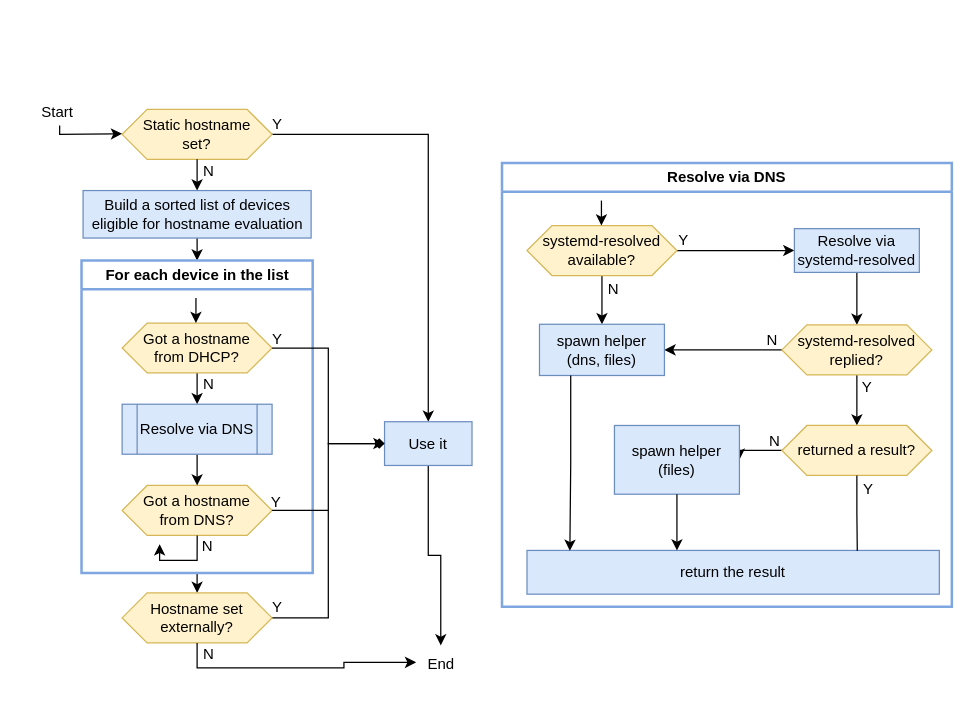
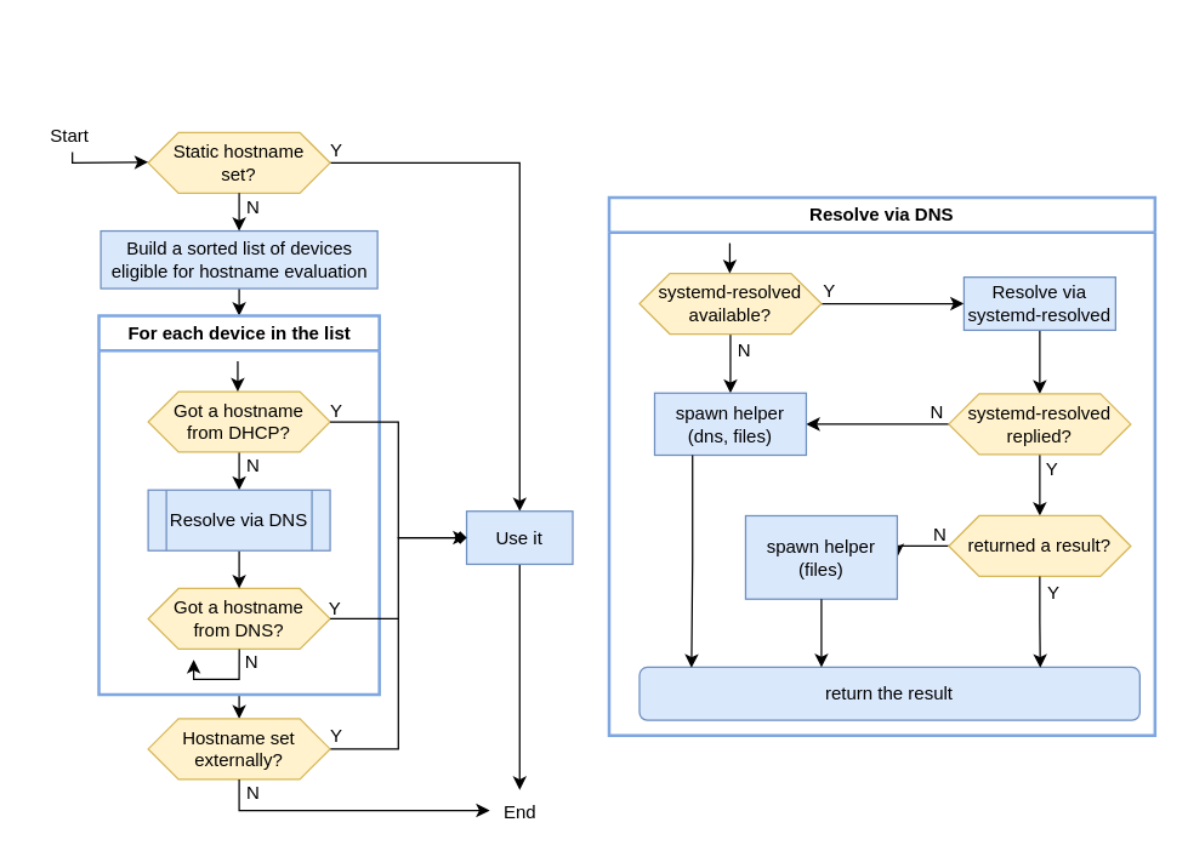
  <mxCell id="0" />
  <mxCell id="1" parent="0" />
  <mxCell id="2" value="" style="rounded=0;html=1;jettySize=auto;orthogonalLoop=1;fontSize=11;endArrow=block;endFill=0;endSize=8;strokeWidth=1;shadow=0;labelBackgroundColor=none;edgeStyle=orthogonalEdgeStyle;" parent="1" edge="1"><mxGeometry relative="1" as="geometry"><mxPoint x="207" y="20" as="sourcePoint" /></mxGeometry></mxCell>
  <mxCell id="3" value="Yes" style="rounded=0;html=1;jettySize=auto;orthogonalLoop=1;fontSize=11;endArrow=block;endFill=0;endSize=8;strokeWidth=1;shadow=0;labelBackgroundColor=none;edgeStyle=orthogonalEdgeStyle;" parent="1" edge="1"><mxGeometry y="20" relative="1" as="geometry"><mxPoint as="offset" /><mxPoint x="207" y="190" as="targetPoint" /></mxGeometry></mxCell>
  <mxCell id="4" value="No" style="edgeStyle=orthogonalEdgeStyle;rounded=0;html=1;jettySize=auto;orthogonalLoop=1;fontSize=11;endArrow=block;endFill=0;endSize=8;strokeWidth=1;shadow=0;labelBackgroundColor=none;" parent="1" edge="1"><mxGeometry y="10" relative="1" as="geometry"><mxPoint as="offset" /><mxPoint x="257" y="110" as="sourcePoint" /></mxGeometry></mxCell>
  <mxCell id="5" value="No" style="rounded=0;html=1;jettySize=auto;orthogonalLoop=1;fontSize=11;endArrow=block;endFill=0;endSize=8;strokeWidth=1;shadow=0;labelBackgroundColor=none;edgeStyle=orthogonalEdgeStyle;" parent="1" edge="1"><mxGeometry x="0.333" y="20" relative="1" as="geometry"><mxPoint as="offset" /><mxPoint x="207" y="330" as="targetPoint" /></mxGeometry></mxCell>
  <mxCell id="6" value="Yes" style="edgeStyle=orthogonalEdgeStyle;rounded=0;html=1;jettySize=auto;orthogonalLoop=1;fontSize=11;endArrow=block;endFill=0;endSize=8;strokeWidth=1;shadow=0;labelBackgroundColor=none;" parent="1" edge="1"><mxGeometry y="10" relative="1" as="geometry"><mxPoint as="offset" /><mxPoint x="257" y="230" as="sourcePoint" /></mxGeometry></mxCell>
  <mxCell id="7" style="edgeStyle=orthogonalEdgeStyle;rounded=0;orthogonalLoop=1;jettySize=auto;html=1;exitX=1;exitY=0.5;exitDx=0;exitDy=0;entryX=0.5;entryY=0;entryDx=0;entryDy=0;" edge="1" parent="1" source="8" target="27"><mxGeometry relative="1" as="geometry"><mxPoint x="427" y="20" as="targetPoint" /></mxGeometry></mxCell>
  <mxCell id="8" value="&lt;div style=&quot;&quot;&gt;&lt;font style=&quot;font-size: 12px;&quot;&gt;Static hostname&lt;/font&gt;&lt;/div&gt;&lt;div style=&quot;&quot;&gt;&lt;font style=&quot;font-size: 12px;&quot;&gt;set?&lt;/font&gt;&lt;/div&gt;" style="shape=hexagon;perimeter=hexagonPerimeter2;whiteSpace=wrap;html=1;fixedSize=1;fillColor=#fff2cc;strokeColor=#d6b656;" vertex="1" parent="1"><mxGeometry x="97" y="87" width="120" height="40" as="geometry" /></mxCell>
  <mxCell id="9" style="edgeStyle=orthogonalEdgeStyle;rounded=0;orthogonalLoop=1;jettySize=auto;html=1;exitX=0.5;exitY=1;exitDx=0;exitDy=0;entryX=0.5;entryY=0;entryDx=0;entryDy=0;" edge="1" parent="1" source="10" target="13"><mxGeometry relative="1" as="geometry" /></mxCell>
  <mxCell id="10" value="Build a sorted list of devices eligible for hostname evaluation" style="rounded=0;whiteSpace=wrap;html=1;fillColor=#dae8fc;strokeColor=#6c8ebf;" vertex="1" parent="1"><mxGeometry x="65.75" y="152" width="182.5" height="38" as="geometry" /></mxCell>
  <mxCell id="11" value="" style="endArrow=classic;html=1;rounded=0;exitX=0.5;exitY=1;exitDx=0;exitDy=0;" edge="1" parent="1" source="8" target="10"><mxGeometry width="50" height="50" relative="1" as="geometry"><mxPoint x="377" y="260" as="sourcePoint" /><mxPoint x="427" y="210" as="targetPoint" /></mxGeometry></mxCell>
  <mxCell id="12" style="edgeStyle=orthogonalEdgeStyle;rounded=0;orthogonalLoop=1;jettySize=auto;html=1;exitX=0.5;exitY=1;exitDx=0;exitDy=0;entryX=0.5;entryY=0;entryDx=0;entryDy=0;" edge="1" parent="1" source="13" target="33"><mxGeometry relative="1" as="geometry" /></mxCell>
  <mxCell id="13" value="For each device in the list" style="swimlane;whiteSpace=wrap;html=1;strokeWidth=2;strokeColor=#7EA6E0;" vertex="1" parent="1"><mxGeometry x="64.5" y="208" width="185" height="250" as="geometry"><mxRectangle x="85" y="320" width="120" height="30" as="alternateBounds" /></mxGeometry></mxCell>
  <mxCell id="14" style="edgeStyle=orthogonalEdgeStyle;rounded=0;orthogonalLoop=1;jettySize=auto;html=1;exitX=0.5;exitY=1;exitDx=0;exitDy=0;entryX=0.5;entryY=0;entryDx=0;entryDy=0;" edge="1" parent="13" source="15" target="20"><mxGeometry relative="1" as="geometry" /></mxCell>
  <mxCell id="15" value="&lt;div&gt;Got a hostname&lt;/div&gt;&lt;div&gt;from DHCP?&lt;br&gt;&lt;/div&gt;" style="shape=hexagon;perimeter=hexagonPerimeter2;whiteSpace=wrap;html=1;fixedSize=1;fillColor=#fff2cc;strokeColor=#d6b656;" vertex="1" parent="13"><mxGeometry x="32.5" y="50" width="120" height="40" as="geometry" /></mxCell>
  <mxCell id="16" value="&lt;div&gt;Got a hostname&lt;/div&gt;&lt;div&gt;from DNS?&lt;br&gt;&lt;/div&gt;" style="shape=hexagon;perimeter=hexagonPerimeter2;whiteSpace=wrap;html=1;fixedSize=1;fillColor=#fff2cc;strokeColor=#d6b656;" vertex="1" parent="13"><mxGeometry x="32.5" y="180" width="120" height="40" as="geometry" /></mxCell>
  <mxCell id="17" value="" style="endArrow=classic;html=1;rounded=0;" edge="1" parent="13"><mxGeometry width="50" height="50" relative="1" as="geometry"><mxPoint x="91.58" y="30" as="sourcePoint" /><mxPoint x="91.58" y="50" as="targetPoint" /></mxGeometry></mxCell>
  <mxCell id="18" value="" style="endArrow=classic;html=1;rounded=0;" edge="1" parent="13"><mxGeometry width="50" height="50" relative="1" as="geometry"><mxPoint x="92.58" y="220" as="sourcePoint" /><mxPoint x="62.5" y="227" as="targetPoint" /><Array as="points"><mxPoint x="92.5" y="240" /><mxPoint x="62.5" y="240" /></Array></mxGeometry></mxCell>
  <mxCell id="19" style="edgeStyle=orthogonalEdgeStyle;rounded=0;orthogonalLoop=1;jettySize=auto;html=1;exitX=0.5;exitY=1;exitDx=0;exitDy=0;entryX=0.5;entryY=0;entryDx=0;entryDy=0;" edge="1" parent="13" source="20" target="16"><mxGeometry relative="1" as="geometry" /></mxCell>
  <mxCell id="20" value="Resolve via DNS" style="shape=process;whiteSpace=wrap;html=1;backgroundOutline=1;fillColor=#dae8fc;strokeColor=#6c8ebf;" vertex="1" parent="13"><mxGeometry x="32.5" y="115" width="120" height="40" as="geometry" /></mxCell>
  <mxCell id="21" value="Y" style="text;html=1;align=center;verticalAlign=middle;resizable=0;points=[];autosize=1;strokeColor=none;fillColor=none;" vertex="1" parent="13"><mxGeometry x="141.5" y="48" width="30" height="30" as="geometry" /></mxCell>
  <mxCell id="22" value="Y" style="text;html=1;align=center;verticalAlign=middle;resizable=0;points=[];autosize=1;strokeColor=none;fillColor=none;" vertex="1" parent="13"><mxGeometry x="140.5" y="179" width="30" height="30" as="geometry" /></mxCell>
  <mxCell id="23" value="N" style="text;html=1;align=center;verticalAlign=middle;resizable=0;points=[];autosize=1;strokeColor=none;fillColor=none;" vertex="1" parent="13"><mxGeometry x="85.5" y="214" width="30" height="30" as="geometry" /></mxCell>
  <mxCell id="24" value="N" style="text;html=1;align=center;verticalAlign=middle;resizable=0;points=[];autosize=1;strokeColor=none;fillColor=none;" vertex="1" parent="13"><mxGeometry x="86.5" y="84" width="30" height="30" as="geometry" /></mxCell>
  <mxCell id="25" value="" style="endArrow=none;html=1;rounded=0;exitX=1;exitY=0.5;exitDx=0;exitDy=0;" edge="1" parent="13" source="16"><mxGeometry width="50" height="50" relative="1" as="geometry"><mxPoint x="152.5" y="202" as="sourcePoint" /><mxPoint x="197.5" y="200" as="targetPoint" /></mxGeometry></mxCell>
  <mxCell id="26" style="edgeStyle=orthogonalEdgeStyle;rounded=0;orthogonalLoop=1;jettySize=auto;html=1;exitX=0.5;exitY=1;exitDx=0;exitDy=0;" edge="1" parent="1" source="27" target="35"><mxGeometry relative="1" as="geometry"><mxPoint x="342" y="400" as="targetPoint" /></mxGeometry></mxCell>
  <mxCell id="27" value="Use it" style="rounded=0;whiteSpace=wrap;html=1;fillColor=#dae8fc;strokeColor=#6c8ebf;" vertex="1" parent="1"><mxGeometry x="307" y="337" width="70" height="35" as="geometry" /></mxCell>
  <mxCell id="28" style="edgeStyle=orthogonalEdgeStyle;rounded=0;orthogonalLoop=1;jettySize=auto;html=1;exitX=1;exitY=0.5;exitDx=0;exitDy=0;entryX=0;entryY=0.5;entryDx=0;entryDy=0;endArrow=diamond;" edge="1" parent="1" source="15" target="27"><mxGeometry relative="1" as="geometry"><Array as="points"><mxPoint x="262" y="278" /><mxPoint x="262" y="355" /></Array></mxGeometry></mxCell>
  <mxCell id="29" value="" style="endArrow=classic;html=1;rounded=0;" edge="1" parent="1"><mxGeometry width="50" height="50" relative="1" as="geometry"><mxPoint x="47" y="100" as="sourcePoint" /><mxPoint x="97" y="106.58" as="targetPoint" /><Array as="points"><mxPoint x="47" y="107" /></Array></mxGeometry></mxCell>
  <mxCell id="30" value="Y" style="text;html=1;align=center;verticalAlign=middle;resizable=0;points=[];autosize=1;strokeColor=none;fillColor=none;" vertex="1" parent="1"><mxGeometry x="206" y="84" width="30" height="30" as="geometry" /></mxCell>
  <mxCell id="31" value="N" style="text;html=1;align=center;verticalAlign=middle;resizable=0;points=[];autosize=1;strokeColor=none;fillColor=none;" vertex="1" parent="1"><mxGeometry x="151" y="122" width="30" height="30" as="geometry" /></mxCell>
  <mxCell id="32" style="edgeStyle=orthogonalEdgeStyle;rounded=0;orthogonalLoop=1;jettySize=auto;html=1;exitX=1;exitY=0.5;exitDx=0;exitDy=0;entryX=0;entryY=0.5;entryDx=0;entryDy=0;" edge="1" parent="1" source="33" target="27"><mxGeometry relative="1" as="geometry"><Array as="points"><mxPoint x="262" y="494" /><mxPoint x="262" y="355" /></Array></mxGeometry></mxCell>
  <mxCell id="33" value="Hostname set externally?" style="shape=hexagon;perimeter=hexagonPerimeter2;whiteSpace=wrap;html=1;fixedSize=1;fillColor=#fff2cc;strokeColor=#d6b656;" vertex="1" parent="1"><mxGeometry x="97" y="474" width="120" height="40" as="geometry" /></mxCell>
  <mxCell id="34" value="Start" style="text;html=1;align=center;verticalAlign=middle;resizable=0;points=[];autosize=1;strokeColor=none;fillColor=none;" vertex="1" parent="1"><mxGeometry x="20" y="75" width="50" height="30" as="geometry" /></mxCell>
- <mxCell id="35" value="End" style="text;html=1;align=center;verticalAlign=middle;resizable=0;points=[];autosize=1;strokeColor=none;fillColor=none;" vertex="1" parent="1"><mxGeometry x="332" y="516" width="40" height="30" as="geometry" /></mxCell>
+ <mxCell id="35" value="End" style="text;html=1;align=center;verticalAlign=middle;resizable=0;points=[];autosize=1;strokeColor=none;fillColor=none;" vertex="1" parent="1"><mxGeometry x="322" y="521" width="40" height="30" as="geometry" /></mxCell>
  <mxCell id="36" value="Resolve via DNS" style="swimlane;whiteSpace=wrap;html=1;strokeWidth=2;strokeColor=#7EA6E0;" vertex="1" parent="1"><mxGeometry x="401" y="130" width="360" height="355" as="geometry"><mxRectangle x="85" y="320" width="120" height="30" as="alternateBounds" /></mxGeometry></mxCell>
  <mxCell id="37" style="edgeStyle=orthogonalEdgeStyle;rounded=0;orthogonalLoop=1;jettySize=auto;html=1;exitX=1;exitY=0.5;exitDx=0;exitDy=0;entryX=0;entryY=0.5;entryDx=0;entryDy=0;" edge="1" parent="36" source="39" target="42"><mxGeometry relative="1" as="geometry" /></mxCell>
  <mxCell id="38" style="edgeStyle=orthogonalEdgeStyle;rounded=0;orthogonalLoop=1;jettySize=auto;html=1;entryX=0.5;entryY=0;entryDx=0;entryDy=0;" edge="1" parent="36" source="39" target="46"><mxGeometry relative="1" as="geometry" /></mxCell>
  <mxCell id="39" value="&lt;div&gt;systemd-resolved&lt;/div&gt;&lt;div&gt;available?&lt;br&gt;&lt;/div&gt;" style="shape=hexagon;perimeter=hexagonPerimeter2;whiteSpace=wrap;html=1;fixedSize=1;fillColor=#fff2cc;strokeColor=#d6b656;" vertex="1" parent="36"><mxGeometry x="20" y="50" width="120" height="40" as="geometry" /></mxCell>
  <mxCell id="40" value="" style="endArrow=classic;html=1;rounded=0;" edge="1" parent="36"><mxGeometry width="50" height="50" relative="1" as="geometry"><mxPoint x="79.58" y="30" as="sourcePoint" /><mxPoint x="79.58" y="50" as="targetPoint" /></mxGeometry></mxCell>
  <mxCell id="41" style="edgeStyle=orthogonalEdgeStyle;rounded=0;orthogonalLoop=1;jettySize=auto;html=1;exitX=0.5;exitY=1;exitDx=0;exitDy=0;entryX=0.5;entryY=0;entryDx=0;entryDy=0;" edge="1" parent="36" source="42" target="45"><mxGeometry relative="1" as="geometry" /></mxCell>
  <mxCell id="42" value="Resolve via systemd-resolved" style="rounded=0;whiteSpace=wrap;html=1;fillColor=#dae8fc;strokeColor=#6c8ebf;" vertex="1" parent="36"><mxGeometry x="234" y="52.5" width="100" height="35" as="geometry" /></mxCell>
  <mxCell id="43" style="edgeStyle=orthogonalEdgeStyle;rounded=0;orthogonalLoop=1;jettySize=auto;html=1;exitX=0.5;exitY=1;exitDx=0;exitDy=0;entryX=0.5;entryY=0;entryDx=0;entryDy=0;" edge="1" parent="36" source="45" target="48"><mxGeometry relative="1" as="geometry" /></mxCell>
  <mxCell id="44" style="edgeStyle=orthogonalEdgeStyle;rounded=0;orthogonalLoop=1;jettySize=auto;html=1;entryX=1;entryY=0.5;entryDx=0;entryDy=0;" edge="1" parent="36" source="45" target="46"><mxGeometry relative="1" as="geometry" /></mxCell>
  <mxCell id="45" value="&lt;div&gt;systemd-resolved&lt;/div&gt;&lt;div&gt;replied?&lt;br&gt;&lt;/div&gt;" style="shape=hexagon;perimeter=hexagonPerimeter2;whiteSpace=wrap;html=1;fixedSize=1;fillColor=#fff2cc;strokeColor=#d6b656;" vertex="1" parent="36"><mxGeometry x="224" y="129.5" width="120" height="40" as="geometry" /></mxCell>
  <mxCell id="46" value="&lt;div&gt;spawn helper (dns, files)&lt;/div&gt;" style="rounded=0;whiteSpace=wrap;html=1;fillColor=#dae8fc;strokeColor=#6c8ebf;" vertex="1" parent="36"><mxGeometry x="30" y="129" width="100" height="41" as="geometry" /></mxCell>
  <mxCell id="47" style="edgeStyle=orthogonalEdgeStyle;rounded=0;orthogonalLoop=1;jettySize=auto;html=1;exitX=0;exitY=0.5;exitDx=0;exitDy=0;entryX=1;entryY=0.5;entryDx=0;entryDy=0;" edge="1" parent="36" source="48" target="51"><mxGeometry relative="1" as="geometry" /></mxCell>
  <mxCell id="48" value="returned a result?" style="shape=hexagon;perimeter=hexagonPerimeter2;whiteSpace=wrap;html=1;fixedSize=1;fillColor=#fff2cc;strokeColor=#d6b656;" vertex="1" parent="36"><mxGeometry x="224" y="210" width="120" height="40" as="geometry" /></mxCell>
- <mxCell id="49" value="return the result" style="rounded=0;whiteSpace=wrap;html=1;fillColor=#dae8fc;strokeColor=#6c8ebf;" vertex="1" parent="36"><mxGeometry x="20" y="310" width="330" height="35" as="geometry" /></mxCell>
- <mxCell id="50" style="edgeStyle=orthogonalEdgeStyle;rounded=0;orthogonalLoop=1;jettySize=auto;html=1;entryX=0.801;entryY=0.01;entryDx=0;entryDy=0;entryPerimeter=0;endArrow=none;" edge="1" parent="36" source="48" target="49"><mxGeometry relative="1" as="geometry" /></mxCell>
+ <mxCell id="49" value="return the result" style="whiteSpace=wrap;html=1;fillColor=#dae8fc;strokeColor=#6c8ebf;rounded=1;" vertex="1" parent="36"><mxGeometry x="20" y="310" width="330" height="35" as="geometry" /></mxCell>
+ <mxCell id="50" style="edgeStyle=orthogonalEdgeStyle;rounded=0;orthogonalLoop=1;jettySize=auto;html=1;entryX=0.801;entryY=0.01;entryDx=0;entryDy=0;entryPerimeter=0;" edge="1" parent="36" source="48" target="49"><mxGeometry relative="1" as="geometry" /></mxCell>
  <mxCell id="51" value="&lt;div&gt;spawn helper (files)&lt;br&gt;&lt;/div&gt;" style="rounded=0;whiteSpace=wrap;html=1;fillColor=#dae8fc;strokeColor=#6c8ebf;" vertex="1" parent="36"><mxGeometry x="90" y="210" width="100" height="55" as="geometry" /></mxCell>
  <mxCell id="52" style="edgeStyle=orthogonalEdgeStyle;rounded=0;orthogonalLoop=1;jettySize=auto;html=1;exitX=0.25;exitY=1;exitDx=0;exitDy=0;entryX=0.104;entryY=0.01;entryDx=0;entryDy=0;entryPerimeter=0;" edge="1" parent="36" source="46" target="49"><mxGeometry relative="1" as="geometry" /></mxCell>
  <mxCell id="53" style="edgeStyle=orthogonalEdgeStyle;rounded=0;orthogonalLoop=1;jettySize=auto;html=1;exitX=0.5;exitY=1;exitDx=0;exitDy=0;" edge="1" parent="36" source="51"><mxGeometry relative="1" as="geometry"><mxPoint x="140" y="310" as="targetPoint" /></mxGeometry></mxCell>
  <mxCell id="54" value="N" style="text;html=1;align=center;verticalAlign=middle;resizable=0;points=[];autosize=1;strokeColor=none;fillColor=none;" vertex="1" parent="1"><mxGeometry x="475" y="216" width="30" height="30" as="geometry" /></mxCell>
  <mxCell id="55" value="Y" style="text;html=1;align=center;verticalAlign=middle;resizable=0;points=[];autosize=1;strokeColor=none;fillColor=none;" vertex="1" parent="1"><mxGeometry x="531" y="177" width="30" height="30" as="geometry" /></mxCell>
  <mxCell id="56" value="N" style="text;html=1;align=center;verticalAlign=middle;resizable=0;points=[];autosize=1;strokeColor=none;fillColor=none;" vertex="1" parent="1"><mxGeometry x="602" y="257" width="30" height="30" as="geometry" /></mxCell>
  <mxCell id="57" value="Y" style="text;html=1;align=center;verticalAlign=middle;resizable=0;points=[];autosize=1;strokeColor=none;fillColor=none;" vertex="1" parent="1"><mxGeometry x="678" y="295" width="30" height="30" as="geometry" /></mxCell>
  <mxCell id="58" value="Y" style="text;html=1;align=center;verticalAlign=middle;resizable=0;points=[];autosize=1;strokeColor=none;fillColor=none;" vertex="1" parent="1"><mxGeometry x="679" y="376" width="30" height="30" as="geometry" /></mxCell>
  <mxCell id="59" value="N" style="text;html=1;align=center;verticalAlign=middle;resizable=0;points=[];autosize=1;strokeColor=none;fillColor=none;" vertex="1" parent="1"><mxGeometry x="604" y="338" width="30" height="30" as="geometry" /></mxCell>
  <mxCell id="60" value="Y" style="text;html=1;align=center;verticalAlign=middle;resizable=0;points=[];autosize=1;strokeColor=none;fillColor=none;" vertex="1" parent="1"><mxGeometry x="206" y="471" width="30" height="30" as="geometry" /></mxCell>
  <mxCell id="61" value="N" style="text;html=1;align=center;verticalAlign=middle;resizable=0;points=[];autosize=1;strokeColor=none;fillColor=none;" vertex="1" parent="1"><mxGeometry x="151" y="508" width="30" height="30" as="geometry" /></mxCell>
  <mxCell id="62" style="edgeStyle=orthogonalEdgeStyle;rounded=0;orthogonalLoop=1;jettySize=auto;html=1;exitX=0.5;exitY=1;exitDx=0;exitDy=0;entryX=0.007;entryY=0.452;entryDx=0;entryDy=0;entryPerimeter=0;" edge="1" parent="1" source="33" target="35"><mxGeometry relative="1" as="geometry" /></mxCell>
